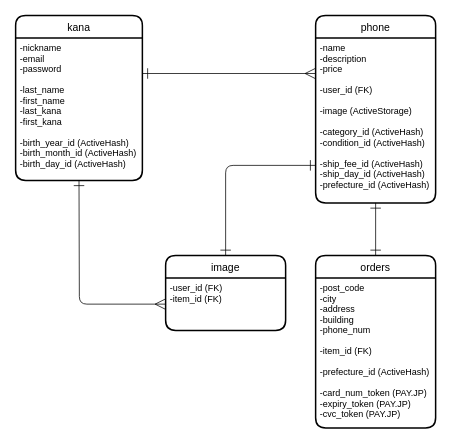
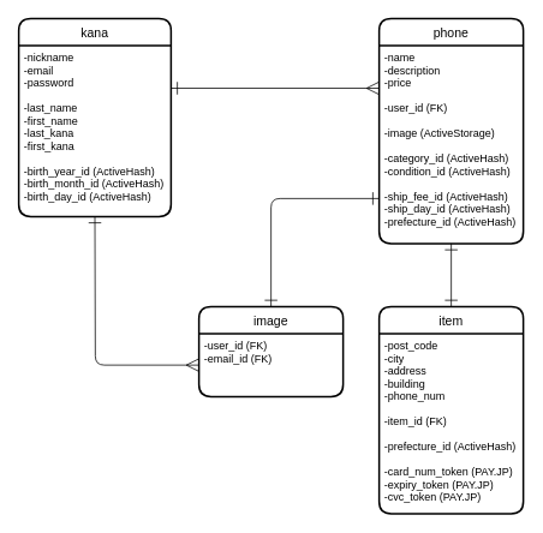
  <mxCell id="0" />
  <mxCell id="1" parent="0" />
  <mxCell id="2" value="kana" style="swimlane;childLayout=stackLayout;horizontal=1;startSize=30;horizontalStack=0;rounded=1;fontSize=14;fontStyle=0;strokeWidth=2;resizeParent=0;resizeLast=1;shadow=0;dashed=0;align=center;" vertex="1" parent="1"><mxGeometry x="20" y="20" width="169" height="220" as="geometry" /></mxCell>
  <mxCell id="3" value="-nickname&#10;-email&#10;-password&#10;&#10;-last_name&#10;-first_name&#10;-last_kana&#10;-first_kana&#10;&#10;-birth_year_id (ActiveHash)&#10;-birth_month_id (ActiveHash)&#10;-birth_day_id (ActiveHash)" style="align=left;strokeColor=none;fillColor=none;spacingLeft=4;fontSize=12;verticalAlign=top;resizable=0;rotatable=0;part=1;" vertex="1" parent="2"><mxGeometry y="30" width="169" height="190" as="geometry" /></mxCell>
  <mxCell id="4" value="phone" style="swimlane;childLayout=stackLayout;horizontal=1;startSize=30;horizontalStack=0;rounded=1;fontSize=14;fontStyle=0;strokeWidth=2;resizeParent=0;resizeLast=1;shadow=0;dashed=0;align=center;" vertex="1" parent="1"><mxGeometry x="420" y="20" width="160" height="250" as="geometry" /></mxCell>
  <mxCell id="5" value="-name&#10;-description&#10;-price&#10;&#10;-user_id (FK)&#10;&#10;-image (ActiveStorage)&#10;&#10;-category_id (ActiveHash)&#10;-condition_id (ActiveHash)&#10;&#10;-ship_fee_id (ActiveHash)&#10;-ship_day_id (ActiveHash)&#10;-prefecture_id (ActiveHash)" style="align=left;strokeColor=none;fillColor=none;spacingLeft=4;fontSize=12;verticalAlign=top;resizable=0;rotatable=0;part=1;" vertex="1" parent="4"><mxGeometry y="30" width="160" height="220" as="geometry" /></mxCell>
  <mxCell id="6" style="edgeStyle=none;html=1;entryX=0.5;entryY=1;entryDx=0;entryDy=0;startArrow=ERone;startFill=0;endArrow=ERone;endFill=0;startSize=12;endSize=12;" edge="1" parent="1" source="7" target="5"><mxGeometry relative="1" as="geometry" /></mxCell>
- <mxCell id="7" value="orders" style="swimlane;childLayout=stackLayout;horizontal=1;startSize=30;horizontalStack=0;rounded=1;fontSize=14;fontStyle=0;strokeWidth=2;resizeParent=0;resizeLast=1;shadow=0;dashed=0;align=center;" vertex="1" parent="1"><mxGeometry x="420" y="340" width="160" height="230" as="geometry" /></mxCell>
+ <mxCell id="7" value="item" style="swimlane;childLayout=stackLayout;horizontal=1;startSize=30;horizontalStack=0;rounded=1;fontSize=14;fontStyle=0;strokeWidth=2;resizeParent=0;resizeLast=1;shadow=0;dashed=0;align=center;" vertex="1" parent="1"><mxGeometry x="420" y="340" width="160" height="230" as="geometry" /></mxCell>
  <mxCell id="8" value="-post_code&#10;-city&#10;-address&#10;-building&#10;-phone_num&#10;&#10;-item_id (FK)&#10;&#10;-prefecture_id (ActiveHash)&#10;&#10;-card_num_token (PAY.JP)&#10;-expiry_token (PAY.JP)&#10;-cvc_token (PAY.JP)" style="align=left;strokeColor=none;fillColor=none;spacingLeft=4;fontSize=12;verticalAlign=top;resizable=0;rotatable=0;part=1;" vertex="1" parent="7"><mxGeometry y="30" width="160" height="200" as="geometry" /></mxCell>
  <mxCell id="9" style="edgeStyle=none;html=1;exitX=1;exitY=0.25;exitDx=0;exitDy=0;entryX=0;entryY=0.216;entryDx=0;entryDy=0;entryPerimeter=0;startArrow=ERone;startFill=0;endArrow=ERmany;endFill=0;endSize=12;startSize=12;" edge="1" parent="1" source="3" target="5"><mxGeometry relative="1" as="geometry" /></mxCell>
  <mxCell id="10" value="image" style="swimlane;childLayout=stackLayout;horizontal=1;startSize=30;horizontalStack=0;rounded=1;fontSize=14;fontStyle=0;strokeWidth=2;resizeParent=0;resizeLast=1;shadow=0;dashed=0;align=center;" vertex="1" parent="1"><mxGeometry x="220" y="340" width="160" height="100" as="geometry" /></mxCell>
- <mxCell id="11" value="-user_id (FK)&#10;-item_id (FK)&#10;" style="align=left;strokeColor=none;fillColor=none;spacingLeft=4;fontSize=12;verticalAlign=top;resizable=0;rotatable=0;part=1;" vertex="1" parent="10"><mxGeometry y="30" width="160" height="70" as="geometry" /></mxCell>
+ <mxCell id="11" value="-user_id (FK)&#10;-email_id (FK)&#10;" style="align=left;strokeColor=none;fillColor=none;spacingLeft=4;fontSize=12;verticalAlign=top;resizable=0;rotatable=0;part=1;" vertex="1" parent="10"><mxGeometry y="30" width="160" height="70" as="geometry" /></mxCell>
  <mxCell id="12" style="edgeStyle=none;html=1;exitX=0.5;exitY=1;exitDx=0;exitDy=0;entryX=0;entryY=0.5;entryDx=0;entryDy=0;startArrow=ERone;startFill=0;endArrow=ERmany;endFill=0;startSize=12;endSize=12;" edge="1" parent="1" source="3" target="11"><mxGeometry relative="1" as="geometry"><Array as="points"><mxPoint x="105" y="405" /></Array></mxGeometry></mxCell>
  <mxCell id="13" style="edgeStyle=none;html=1;entryX=0.5;entryY=0;entryDx=0;entryDy=0;startArrow=ERone;startFill=0;endArrow=ERone;endFill=0;startSize=12;endSize=12;" edge="1" parent="1" target="10"><mxGeometry relative="1" as="geometry"><mxPoint x="420" y="220" as="sourcePoint" /><Array as="points"><mxPoint x="300" y="220" /></Array></mxGeometry></mxCell>
